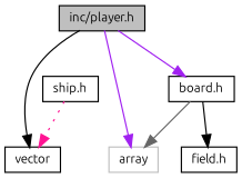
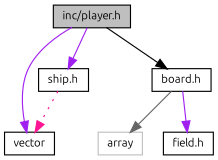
  digraph {
    fontname=Ubuntu
    node [color=black fillcolor=white fontname=Ubuntu fontsize=10 shape=record style=filled]
    edge [color=black fontname=Ubuntu fontsize=10 labelfontname=Helvetica labelfontsize=10 style=solid]
    n1 [fillcolor=grey75 fontcolor=black height=0.2 label="inc/player.h" width=0.4]
    n2 [height=0.2 label=vector width=0.4]
    n3 [height=0.2 label="board.h" width=0.4]
    n4 [height=0.2 label="ship.h" width=0.4]
    n5 [color=grey75 height=0.2 label=array width=0.4]
    n6 [height=0.2 label="field.h" width=0.4]
-   n1 -> n2
-   n1 -> n3 [color=purple]
-   n1 -> n5 [color=purple]
+   n1 -> n2 [color=purple]
+   n1 -> n3
+   n1 -> n4 [color=purple]
    n3 -> n5 [color=gray40]
-   n3 -> n6
+   n3 -> n6 [color=purple]
    n4 -> n2 [color=deeppink style=dotted]
  }
